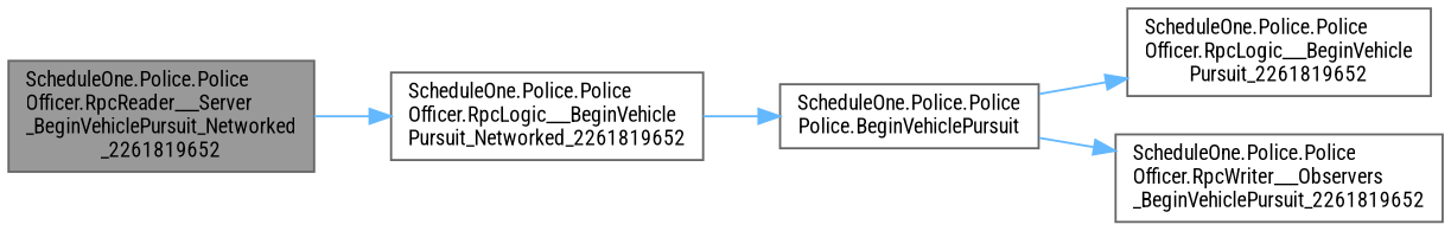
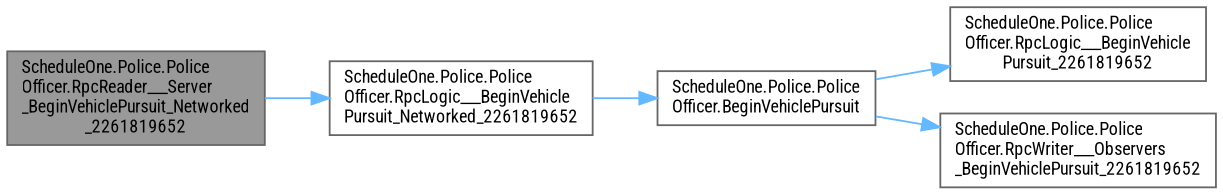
  digraph {
    rankdir=LR
    fontname="Roboto Condensed"
    node [color=grey40 fillcolor=white fontname="Roboto Condensed" fontsize=10 shape=box style=filled]
    edge [color=steelblue1 fontname="Roboto Condensed" fontsize=10 labelfontname=Helvetica labelfontsize=10 style=solid]
    n1 [color=gray40 fillcolor=grey60 fontcolor=black height=0.2 label="ScheduleOne.Police.Police\lOfficer.RpcReader___Server\l_BeginVehiclePursuit_Networked\l_2261819652" width=0.4]
    n2 [height=0.2 label="ScheduleOne.Police.Police\lOfficer.RpcLogic___BeginVehicle\lPursuit_Networked_2261819652" width=0.4]
-   n3 [height=0.2 label="ScheduleOne.Police.Police\lPolice.BeginVehiclePursuit" width=0.4]
+   n3 [height=0.2 label="ScheduleOne.Police.Police\lOfficer.BeginVehiclePursuit" width=0.4]
    n4 [height=0.2 label="ScheduleOne.Police.Police\lOfficer.RpcLogic___BeginVehicle\lPursuit_2261819652" width=0.4]
    n5 [height=0.2 label="ScheduleOne.Police.Police\lOfficer.RpcWriter___Observers\l_BeginVehiclePursuit_2261819652" width=0.4]
    n1 -> n2
    n2 -> n3
    n3 -> n4
    n3 -> n5
  }
